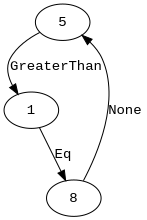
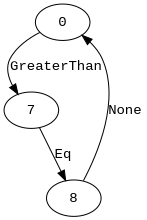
  strict digraph {
    fontname="Liberation Mono"
    node [fontname="Liberation Mono"]
    edge [fontname="Liberation Mono"]
-   n1 [label=5]
-   n2 [label=1]
+   n1 [label=0]
+   n2 [label=7]
    n3 [label=8]
    n1 -> n2 [label=GreaterThan]
    n2 -> n3 [label=Eq]
    n3 -> n1 [label=None]
  }
